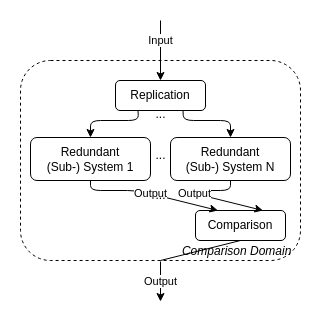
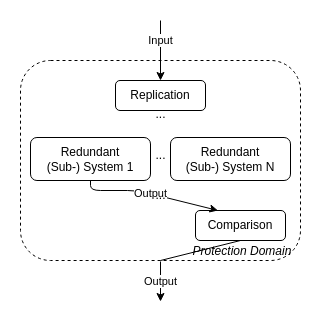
  <mxCell id="0" />
  <mxCell id="1" parent="0" />
- <mxCell id="2" value="&lt;i&gt;Comparison Domain &amp;nbsp;&lt;/i&gt;" style="rounded=1;whiteSpace=wrap;html=1;dashed=1;align=right;verticalAlign=bottom;" parent="1" vertex="1"><mxGeometry x="20" y="60" width="280" height="200" as="geometry" /></mxCell>
+ <mxCell id="2" value="&lt;i&gt;Protection Domain &amp;nbsp;&lt;/i&gt;" style="rounded=1;whiteSpace=wrap;html=1;dashed=1;align=right;verticalAlign=bottom;" parent="1" vertex="1"><mxGeometry x="20" y="60" width="280" height="200" as="geometry" /></mxCell>
  <mxCell id="3" value="Redundant&lt;br&gt;(Sub-) System 1" style="rounded=1;whiteSpace=wrap;html=1;" parent="1" vertex="1"><mxGeometry x="30" y="137" width="120" height="43" as="geometry" /></mxCell>
  <mxCell id="4" value="Redundant&lt;br&gt;(Sub-) System N" style="rounded=1;whiteSpace=wrap;html=1;" parent="1" vertex="1"><mxGeometry x="170" y="137" width="120" height="43" as="geometry" /></mxCell>
  <mxCell id="5" value="Comparison" style="rounded=1;whiteSpace=wrap;html=1;" parent="1" vertex="1"><mxGeometry x="195" y="210" width="90" height="30" as="geometry" /></mxCell>
  <mxCell id="6" value="Output" style="endArrow=classic;html=1;entryX=0.25;entryY=0;entryDx=0;entryDy=0;exitX=0.5;exitY=1;exitDx=0;exitDy=0;" parent="1" source="3" target="5" edge="1"><mxGeometry width="50" height="50" relative="1" as="geometry"><mxPoint x="169" y="220" as="sourcePoint" /><mxPoint x="135.5" y="210" as="targetPoint" /><Array as="points"><mxPoint x="90" y="190" /><mxPoint x="137" y="190" /></Array></mxGeometry></mxCell>
- <mxCell id="7" value="Output" style="endArrow=classic;html=1;entryX=0.75;entryY=0;entryDx=0;entryDy=0;exitX=0.5;exitY=1;exitDx=0;exitDy=0;" parent="1" source="4" target="5" edge="1"><mxGeometry width="50" height="50" relative="1" as="geometry"><mxPoint x="169" y="220" as="sourcePoint" /><mxPoint x="180.5" y="210" as="targetPoint" /><Array as="points"><mxPoint x="230" y="190" /><mxPoint x="182" y="190" /></Array></mxGeometry></mxCell>
- <mxCell id="8" value="" style="endArrow=classic;html=1;entryX=0.5;entryY=0;entryDx=0;entryDy=0;exitX=0.25;exitY=1;exitDx=0;exitDy=0;" parent="1" source="13" target="3" edge="1"><mxGeometry width="50" height="50" relative="1" as="geometry"><mxPoint x="160" y="10" as="sourcePoint" /><mxPoint x="219" y="170" as="targetPoint" /><Array as="points"><mxPoint x="138" y="120" /><mxPoint x="90" y="120" /></Array></mxGeometry></mxCell>
- <mxCell id="9" value="" style="endArrow=classic;html=1;entryX=0.5;entryY=0;entryDx=0;entryDy=0;exitX=0.75;exitY=1;exitDx=0;exitDy=0;" parent="1" source="13" target="4" edge="1"><mxGeometry width="50" height="50" relative="1" as="geometry"><mxPoint x="232" y="80" as="sourcePoint" /><mxPoint x="219" y="170" as="targetPoint" /><Array as="points"><mxPoint x="183" y="120" /><mxPoint x="230" y="120" /></Array></mxGeometry></mxCell>
  <mxCell id="10" value="" style="endArrow=none;html=1;exitX=0.5;exitY=1;exitDx=0;exitDy=0;endFill=0;entryX=0.5;entryY=1;entryDx=0;entryDy=0;" parent="1" source="5" target="2" edge="1"><mxGeometry width="50" height="50" relative="1" as="geometry"><mxPoint x="170" y="230" as="sourcePoint" /><mxPoint x="200" y="290" as="targetPoint" /></mxGeometry></mxCell>
  <mxCell id="11" value="Input" style="endArrow=none;html=1;endFill=0;" parent="1" edge="1"><mxGeometry width="50" height="50" relative="1" as="geometry"><mxPoint x="160" y="20" as="sourcePoint" /><mxPoint x="160" y="60" as="targetPoint" /></mxGeometry></mxCell>
  <mxCell id="12" value="Output" style="endArrow=classic;html=1;exitX=0.5;exitY=1;exitDx=0;exitDy=0;" parent="1" edge="1"><mxGeometry width="50" height="50" relative="1" as="geometry"><mxPoint x="160" y="261" as="sourcePoint" /><mxPoint x="160" y="301" as="targetPoint" /></mxGeometry></mxCell>
  <mxCell id="13" value="Replication" style="rounded=1;whiteSpace=wrap;html=1;" parent="1" vertex="1"><mxGeometry x="115" y="80" width="90" height="30" as="geometry" /></mxCell>
  <mxCell id="14" value="" style="endArrow=none;html=1;exitX=0.5;exitY=0;exitDx=0;exitDy=0;endFill=0;entryX=0.5;entryY=0;entryDx=0;entryDy=0;startArrow=classic;startFill=1;" parent="1" source="13" target="2" edge="1"><mxGeometry width="50" height="50" relative="1" as="geometry"><mxPoint x="170" y="250" as="sourcePoint" /><mxPoint x="180" y="30" as="targetPoint" /></mxGeometry></mxCell>
  <mxCell id="15" value="..." style="text;html=1;align=center;verticalAlign=middle;resizable=0;points=[];autosize=1;" vertex="1" parent="1"><mxGeometry x="145" y="144.5" width="30" height="20" as="geometry" /></mxCell>
  <mxCell id="16" value="..." style="text;html=1;align=center;verticalAlign=middle;resizable=0;points=[];autosize=1;" vertex="1" parent="1"><mxGeometry x="145" y="103.5" width="30" height="20" as="geometry" /></mxCell>
  <mxCell id="17" value="..." style="text;html=1;align=center;verticalAlign=middle;resizable=0;points=[];autosize=1;" vertex="1" parent="1"><mxGeometry x="145" y="184.5" width="30" height="20" as="geometry" /></mxCell>
